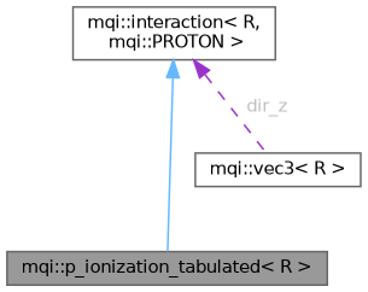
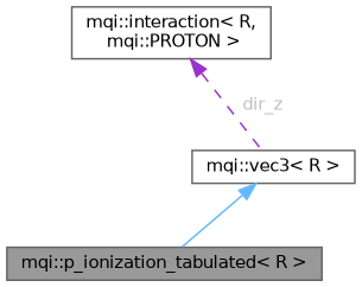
  digraph {
    node [color=gray40 fillcolor=white fontname=Helvetica fontsize=10 shape=box style=filled]
    edge [dir=back fontname=Helvetica fontsize=10 labelfontname=Helvetica labelfontsize=10]
    n1 [fillcolor=grey60 fontcolor=black height=0.2 label="mqi::p_ionization_tabulated\< R \>" width=0.4]
    n2 [height=0.2 label="mqi::interaction\< R,\l mqi::PROTON \>" width=0.4]
    n3 [height=0.2 label="mqi::vec3\< R \>" width=0.4]
-   n2 -> n1 [color=steelblue1 style=solid]
+   n3 -> n1 [color=steelblue1 style=solid]
    n2 -> n3 [color=darkorchid3 fontcolor=grey label=<<TABLE CELLBORDER="0" BORDER="0"><TR><TD VALIGN="top" ALIGN="LEFT" CELLPADDING="1" CELLSPACING="0">dir_z</TD></TR> </TABLE>> style=dashed]
  }
